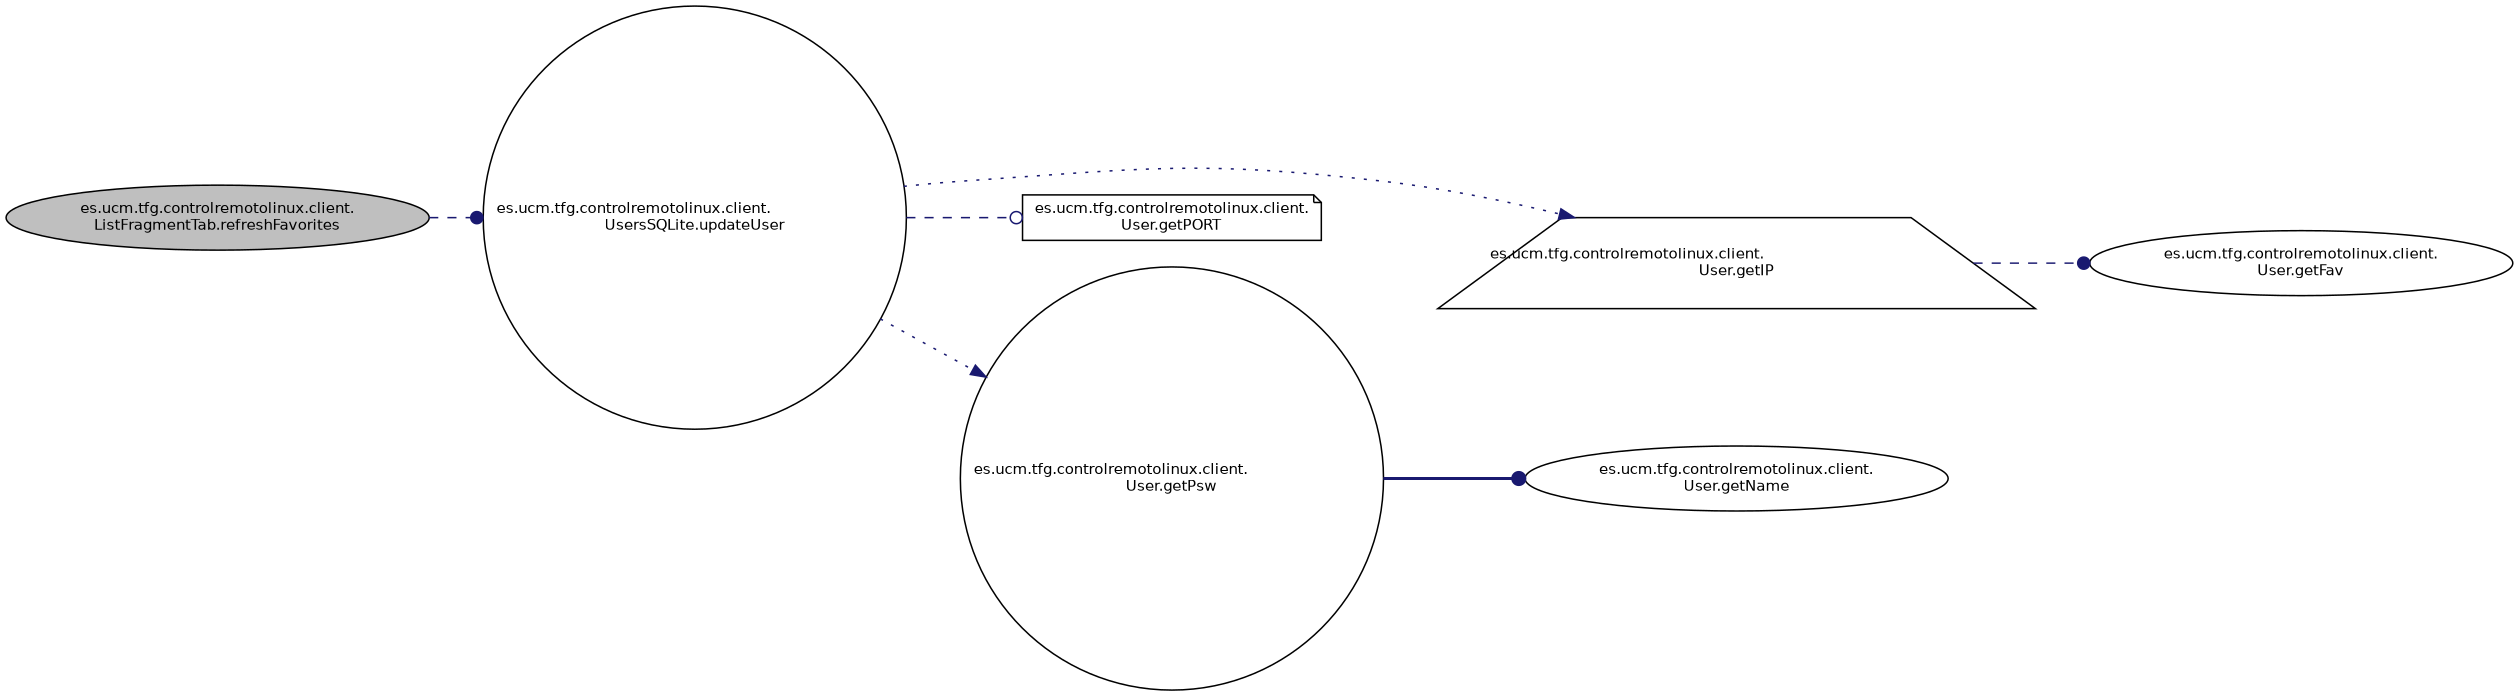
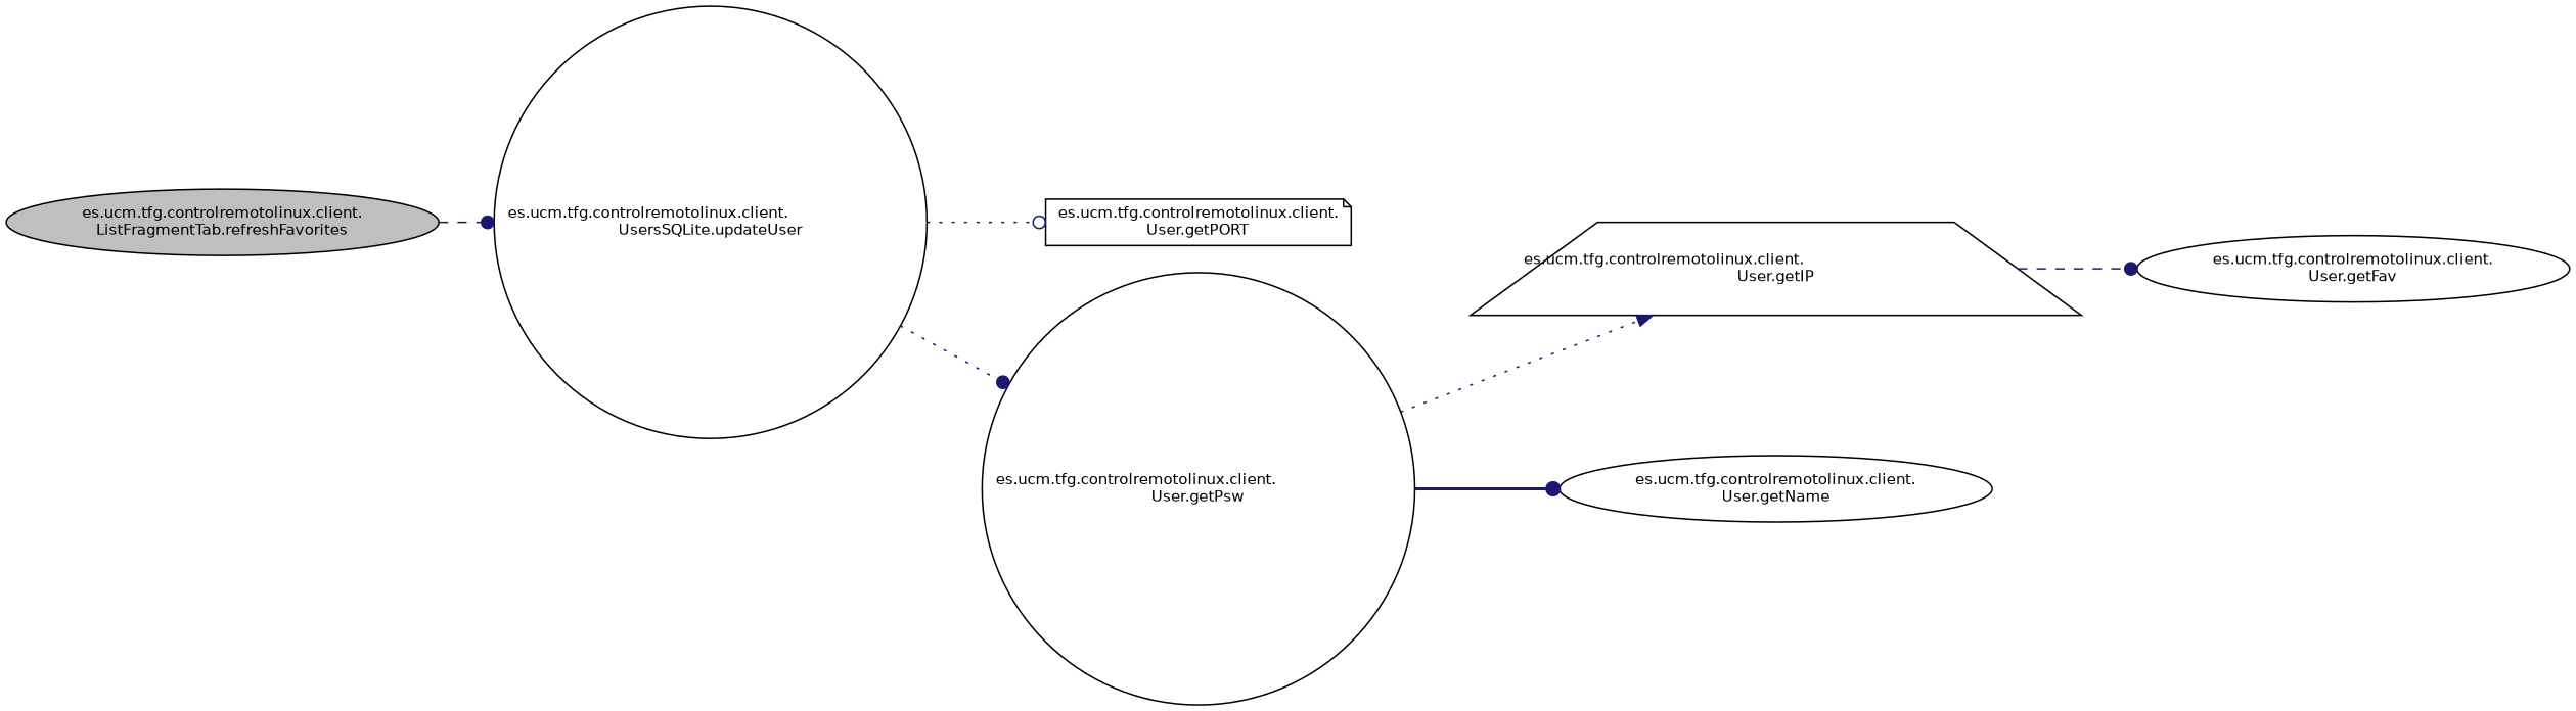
  digraph {
    rankdir=LR
    node [color=black fillcolor=white fontname=Helvetica fontsize=10 shape=ellipse style=filled]
    edge [arrowhead=dot color=midnightblue fontname=Helvetica fontsize=10 labelfontname=Helvetica labelfontsize=10 style=dotted]
    n1 [fillcolor=grey75 fontcolor=black height=0.2 label="es.ucm.tfg.controlremotolinux.client.\lListFragmentTab.refreshFavorites" width=0.4]
    n2 [height=0.2 label="es.ucm.tfg.controlremotolinux.client.\lUsersSQLite.updateUser" shape=circle width=0.4]
    n3 [height=0.2 label="es.ucm.tfg.controlremotolinux.client.\lUser.getIP" shape=trapezium width=0.4]
    n4 [height=0.2 label="es.ucm.tfg.controlremotolinux.client.\lUser.getPORT" shape=note width=0.4]
    n5 [height=0.2 label="es.ucm.tfg.controlremotolinux.client.\lUser.getPsw" shape=circle width=0.4]
    n6 [height=0.2 label="es.ucm.tfg.controlremotolinux.client.\lUser.getFav" width=0.4]
    n7 [height=0.2 label="es.ucm.tfg.controlremotolinux.client.\lUser.getName" width=0.4]
    n1 -> n2 [style=dashed]
-   n2 -> n3 [arrowhead=normal]
-   n2 -> n4 [arrowhead=odot style=dashed]
-   n2 -> n5 [arrowhead=normal]
+   n5 -> n3 [arrowhead=normal]
+   n2 -> n4 [arrowhead=odot]
+   n2 -> n5
    n3 -> n6 [style=dashed]
    n5 -> n7 [style=bold]
  }
